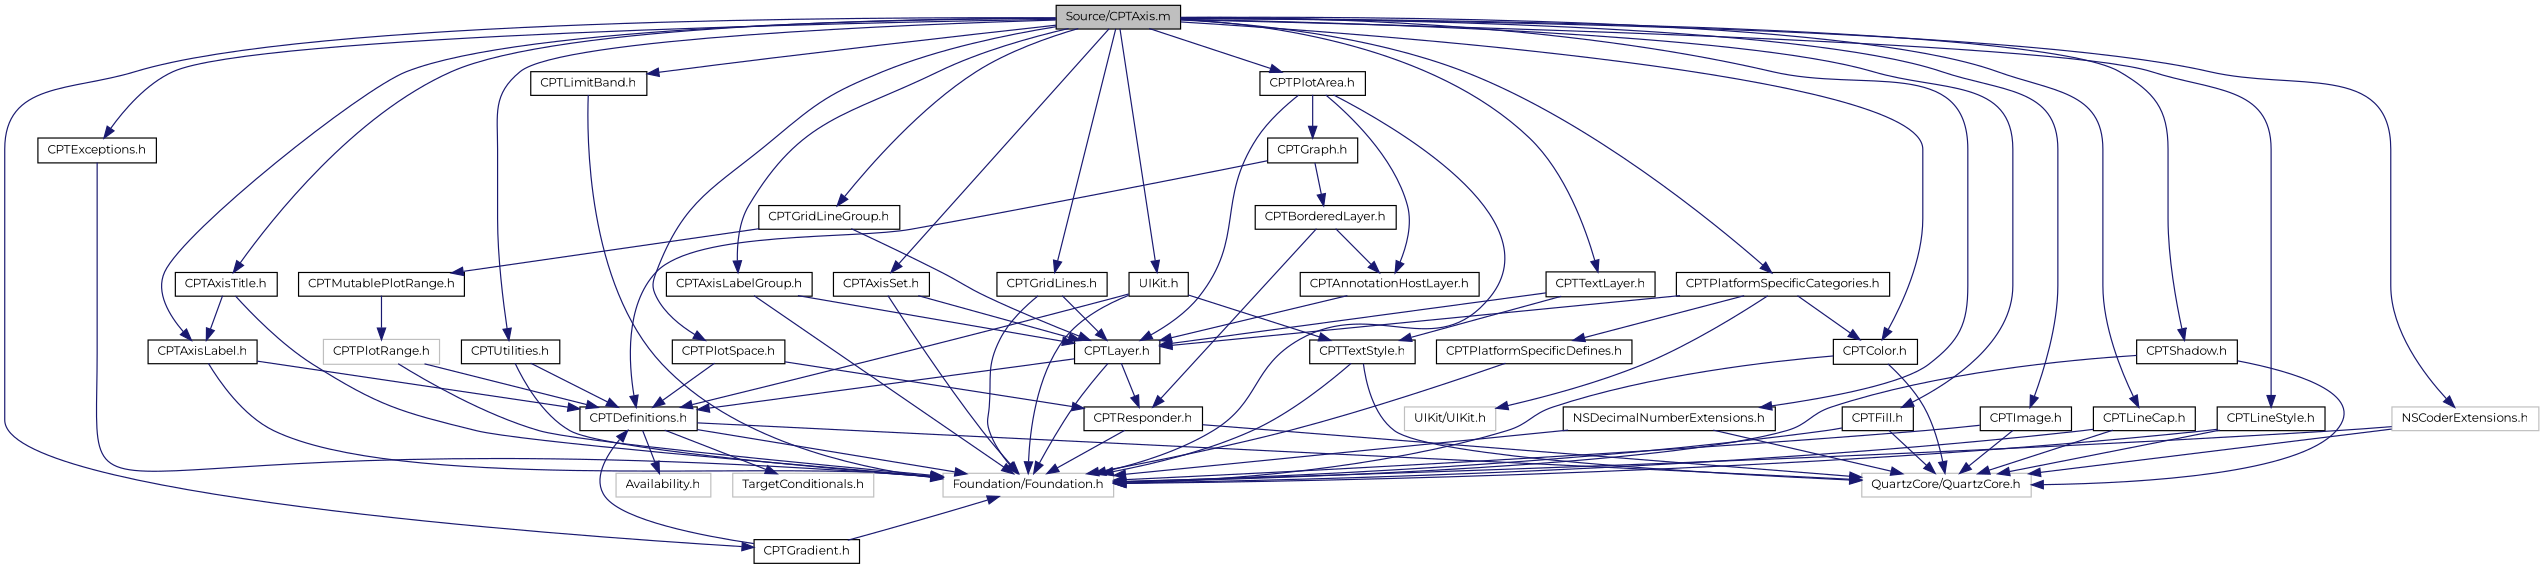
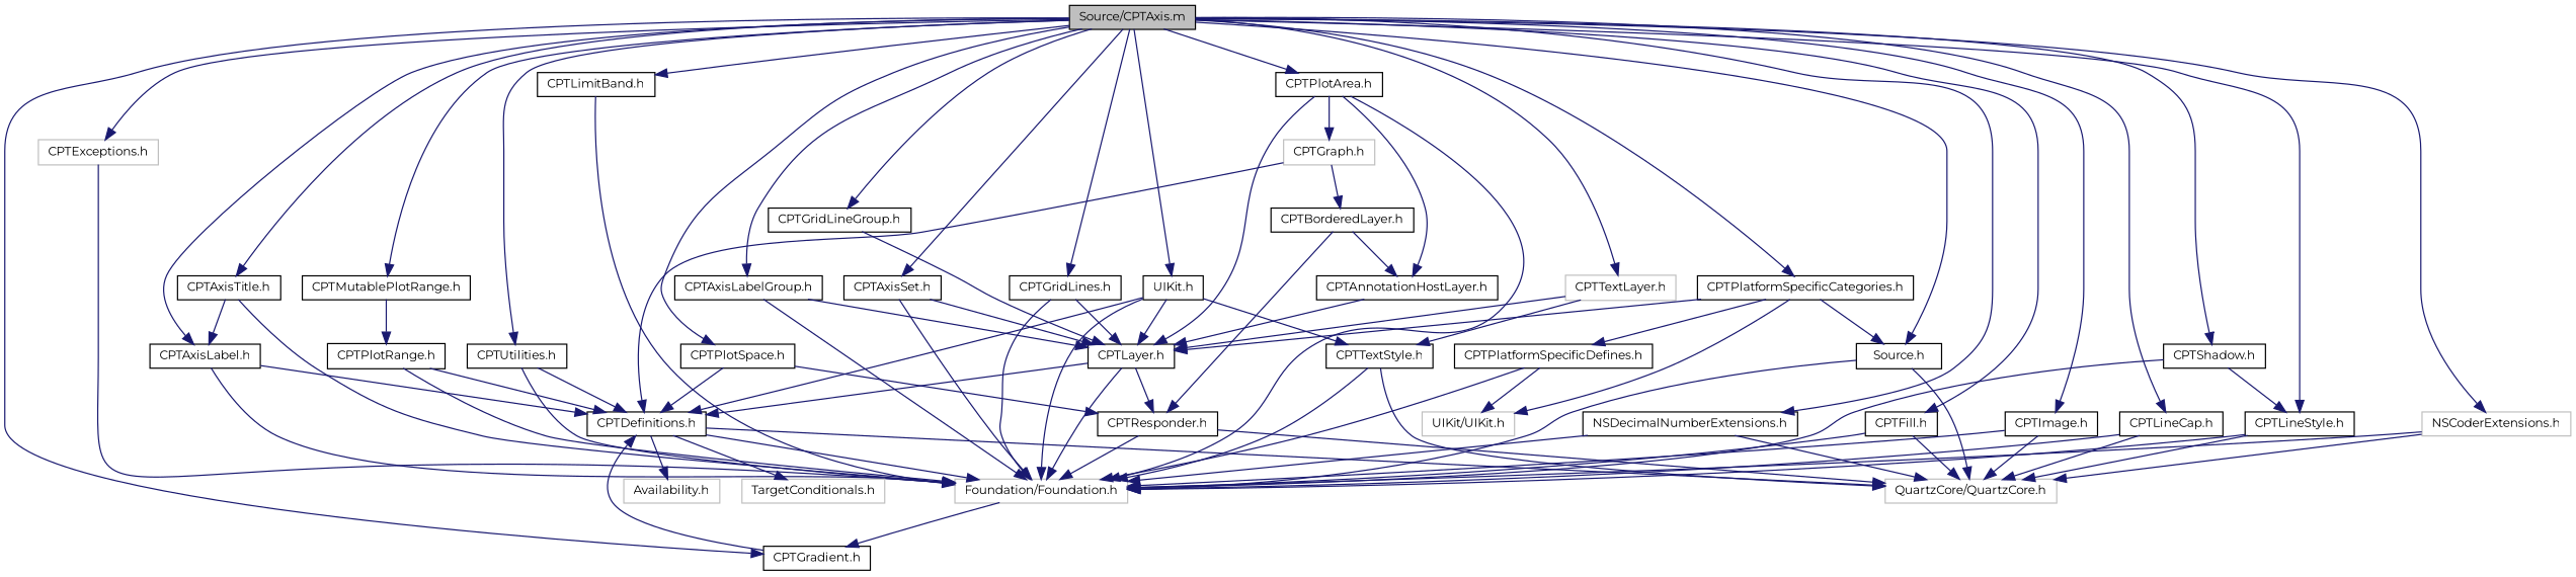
  digraph {
    fontname=Montserrat
    node [color=black fontname=Montserrat fontsize=10 shape=record]
    edge [color=midnightblue fontname=Montserrat fontsize=10 labelfontname="Lucinda Grande" labelfontsize=10 style=solid]
    n1 [fillcolor=grey75 fontcolor=black height=0.2 label="Source/CPTAxis.m" style=filled width=0.4]
    n2 [height=0.2 label="UIKit.h" width=0.4]
    n3 [height=0.2 label="CPTAxisLabel.h" width=0.4]
    n4 [height=0.2 label="CPTAxisLabelGroup.h" width=0.4]
    n5 [height=0.2 label="CPTAxisSet.h" width=0.4]
    n6 [height=0.2 label="CPTAxisTitle.h" width=0.4]
-   n7 [height=0.2 label="CPTColor.h" width=0.4]
-   n8 [height=0.2 label="CPTExceptions.h" width=0.4]
+   n7 [height=0.2 label="Source.h" width=0.4]
+   n8 [color=grey75 height=0.2 label="CPTExceptions.h" width=0.4]
    n9 [height=0.2 label="CPTFill.h" width=0.4]
    n10 [height=0.2 label="CPTGradient.h" width=0.4]
    n11 [height=0.2 label="CPTGridLineGroup.h" width=0.4]
    n12 [height=0.2 label="CPTGridLines.h" width=0.4]
    n13 [height=0.2 label="CPTImage.h" width=0.4]
    n14 [height=0.2 label="CPTLimitBand.h" width=0.4]
    n15 [height=0.2 label="CPTLineCap.h" width=0.4]
    n16 [height=0.2 label="CPTLineStyle.h" width=0.4]
    n17 [height=0.2 label="CPTMutablePlotRange.h" width=0.4]
    n18 [height=0.2 label="CPTPlatformSpecificCategories.h" width=0.4]
    n19 [height=0.2 label="CPTPlotArea.h" width=0.4]
    n20 [height=0.2 label="CPTPlotSpace.h" width=0.4]
    n21 [height=0.2 label="CPTShadow.h" width=0.4]
-   n22 [height=0.2 label="CPTTextLayer.h" width=0.4]
+   n22 [color=grey75 height=0.2 label="CPTTextLayer.h" width=0.4]
    n23 [height=0.2 label="CPTUtilities.h" width=0.4]
    n24 [color=grey75 height=0.2 label="NSCoderExtensions.h" width=0.4]
    n25 [height=0.2 label="NSDecimalNumberExtensions.h" width=0.4]
    n26 [height=0.2 label="CPTDefinitions.h" width=0.4]
    n27 [color=grey75 height=0.2 label="Foundation/Foundation.h" width=0.4]
    n28 [height=0.2 label="CPTLayer.h" width=0.4]
    n29 [height=0.2 label="CPTTextStyle.h" width=0.4]
    n30 [color=grey75 height=0.2 label="QuartzCore/QuartzCore.h" width=0.4]
-   n31 [color=grey75 height=0.2 label="CPTPlotRange.h" width=0.4]
+   n31 [height=0.2 label="CPTPlotRange.h" width=0.4]
    n32 [height=0.2 label="CPTPlatformSpecificDefines.h" width=0.4]
    n33 [color=grey75 height=0.2 label="UIKit/UIKit.h" width=0.4]
-   n34 [height=0.2 label="CPTGraph.h" width=0.4]
+   n34 [color=grey75 height=0.2 label="CPTGraph.h" width=0.4]
    n35 [height=0.2 label="CPTAnnotationHostLayer.h" width=0.4]
    n36 [height=0.2 label="CPTResponder.h" width=0.4]
    n37 [color=grey75 height=0.2 label="Availability.h" width=0.4]
    n38 [color=grey75 height=0.2 label="TargetConditionals.h" width=0.4]
    n39 [height=0.2 label="CPTBorderedLayer.h" width=0.4]
    n1 -> n2
    n1 -> n3
    n1 -> n4
    n1 -> n5
    n1 -> n6
    n1 -> n7
    n1 -> n8
    n1 -> n9
    n1 -> n10
    n1 -> n11
    n1 -> n12
    n1 -> n13
    n1 -> n14
    n1 -> n15
    n1 -> n16
-   n11 -> n17
+   n1 -> n17
    n1 -> n18
    n1 -> n19
    n1 -> n20
    n1 -> n21
    n1 -> n22
    n1 -> n23
    n1 -> n24
    n1 -> n25
    n2 -> n26
    n2 -> n27
+   n2 -> n28
    n2 -> n29
    n3 -> n26
    n3 -> n27
    n4 -> n27
    n4 -> n28
    n5 -> n27
    n5 -> n28
    n6 -> n3
    n6 -> n27
    n7 -> n27
    n7 -> n30
    n8 -> n27
    n9 -> n27
    n9 -> n30
    n10 -> n26
-   n10 -> n27
+   n27 -> n10
    n11 -> n28
    n12 -> n27
    n12 -> n28
    n13 -> n27
    n13 -> n30
    n14 -> n27
    n15 -> n27
    n15 -> n30
    n16 -> n27
    n16 -> n30
    n17 -> n31
    n18 -> n7
    n18 -> n28
    n18 -> n32
    n18 -> n33
    n19 -> n27
    n19 -> n28
    n19 -> n34
    n19 -> n35
    n20 -> n26
    n20 -> n36
    n21 -> n27
-   n21 -> n30
+   n21 -> n16
    n22 -> n28
    n22 -> n29
    n23 -> n26
    n23 -> n27
    n24 -> n27
    n24 -> n30
    n25 -> n27
    n25 -> n30
    n26 -> n27
    n26 -> n30
    n26 -> n37
    n26 -> n38
    n28 -> n26
    n28 -> n27
    n28 -> n36
    n29 -> n27
    n29 -> n30
    n31 -> n26
    n31 -> n27
    n32 -> n27
+   n32 -> n33
    n34 -> n26
    n34 -> n39
    n35 -> n28
    n36 -> n27
    n36 -> n30
    n39 -> n35
    n39 -> n36
  }
